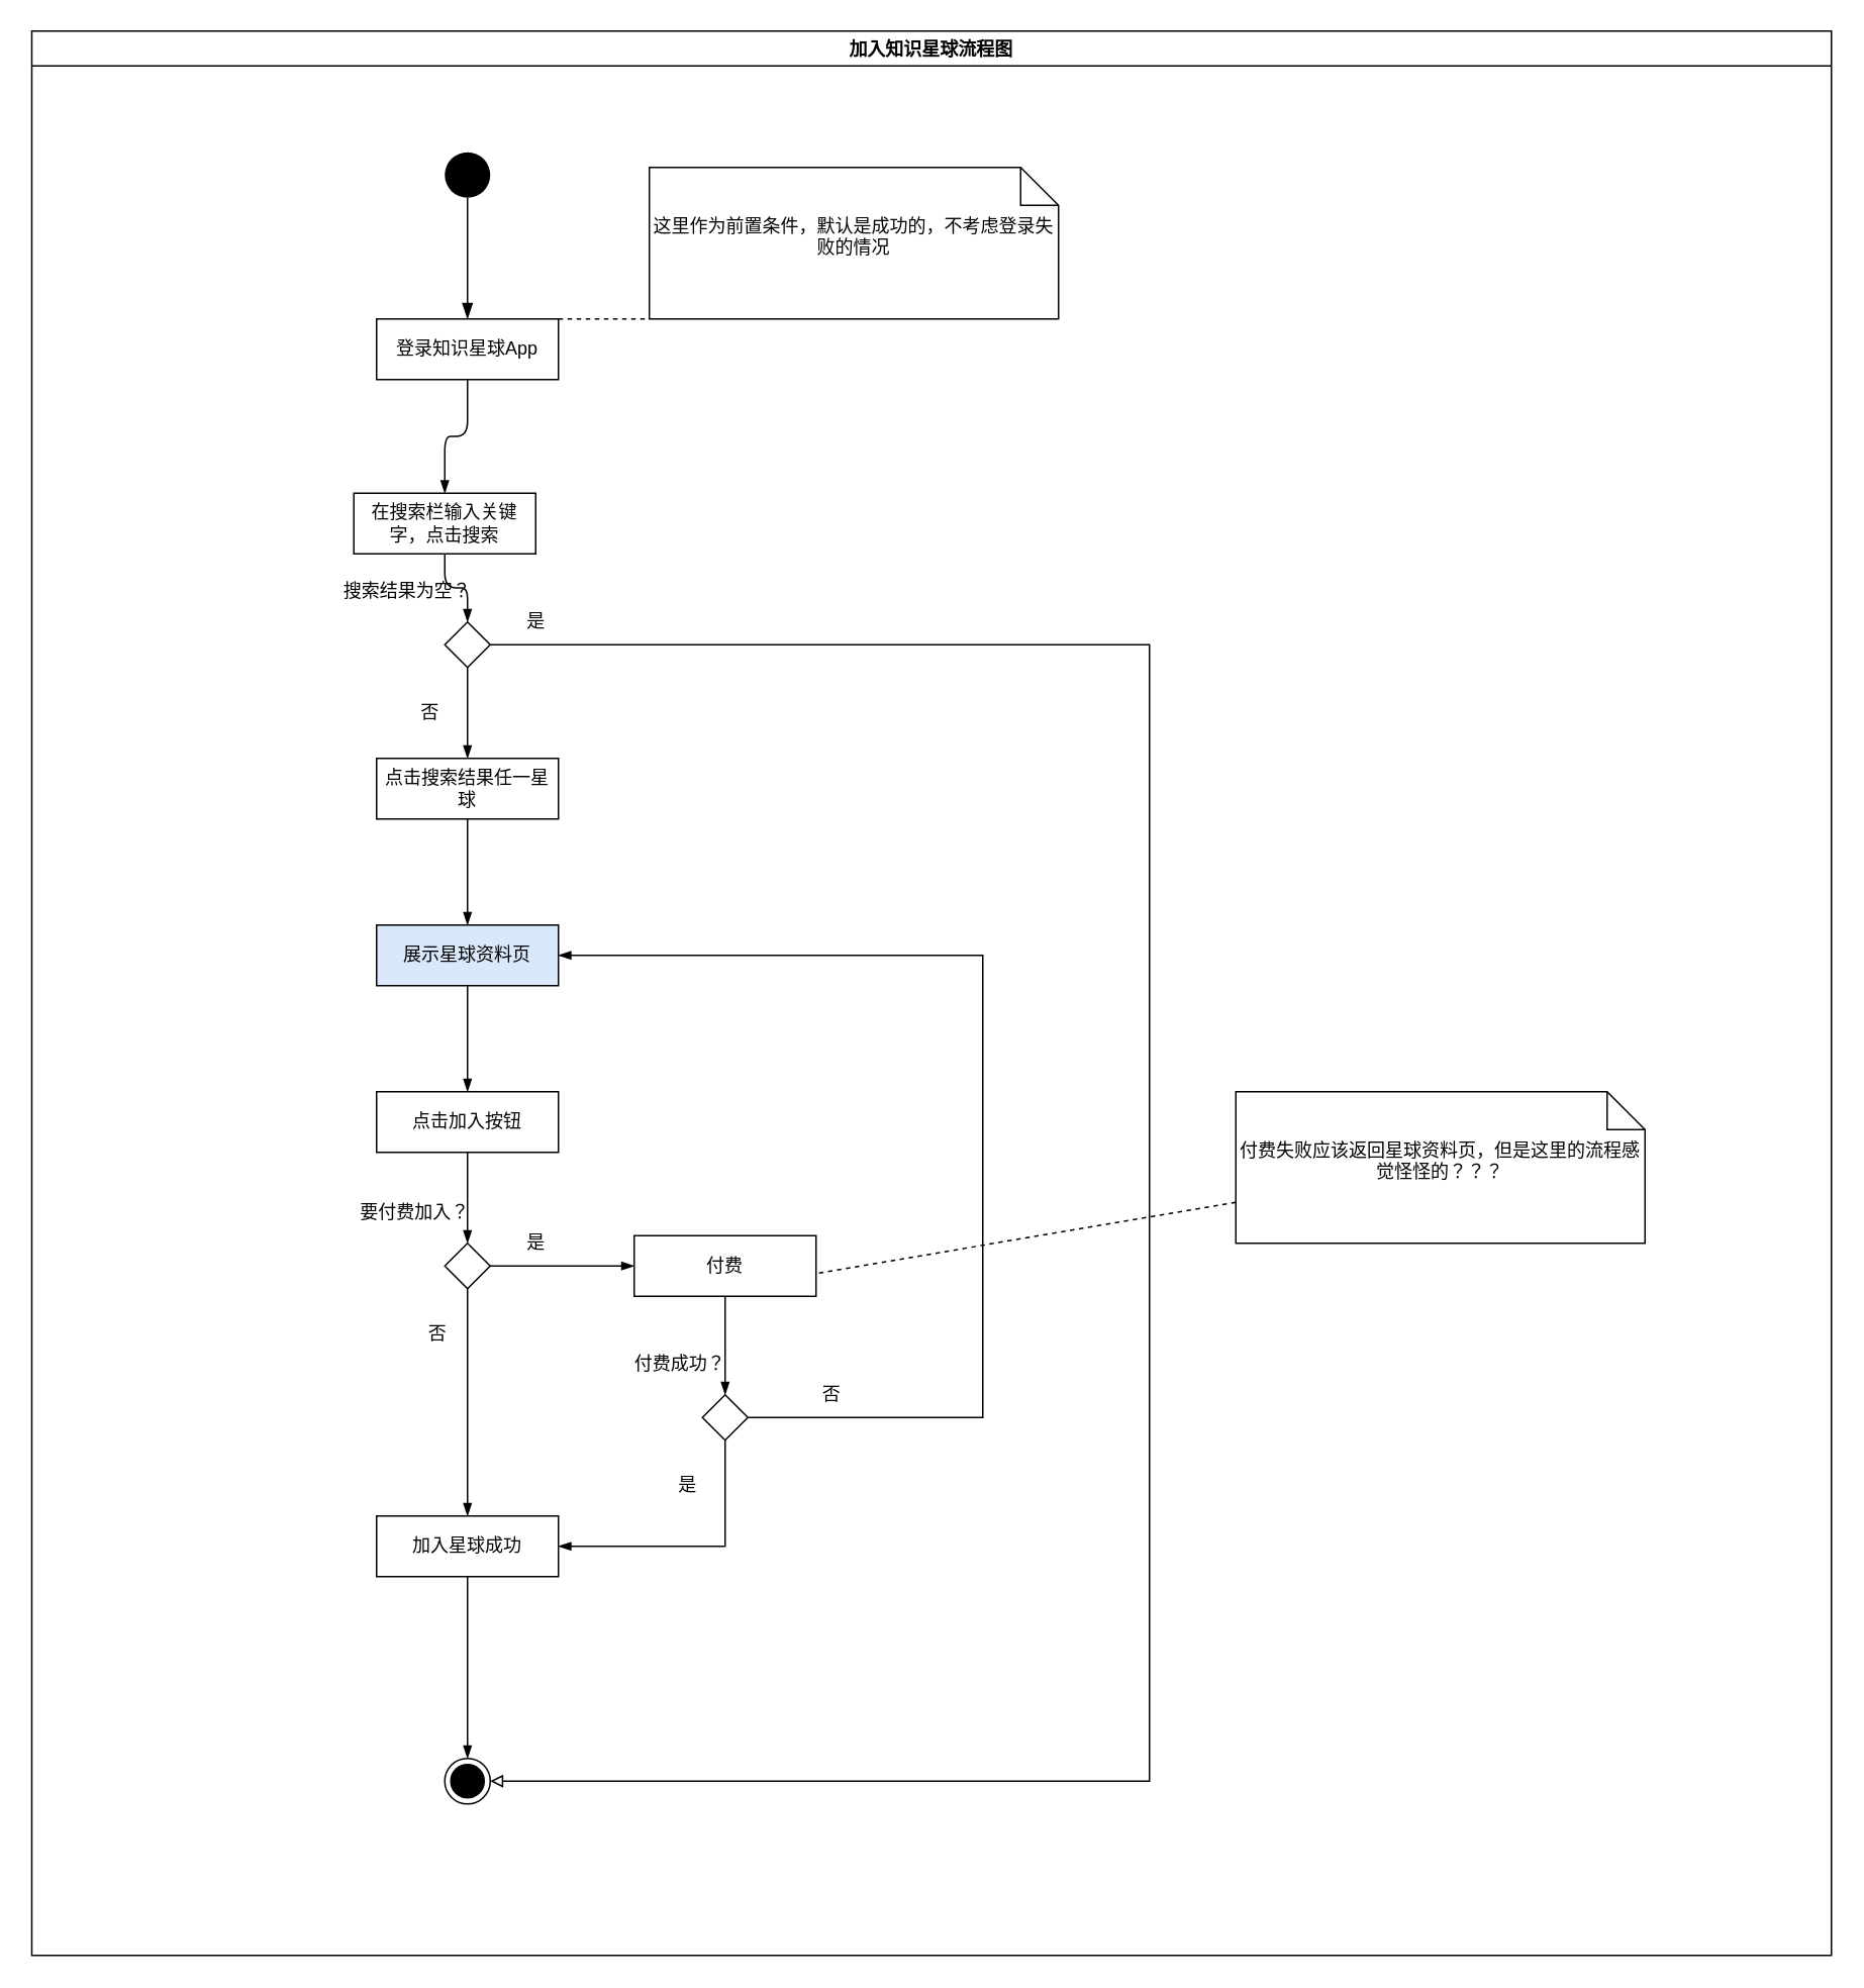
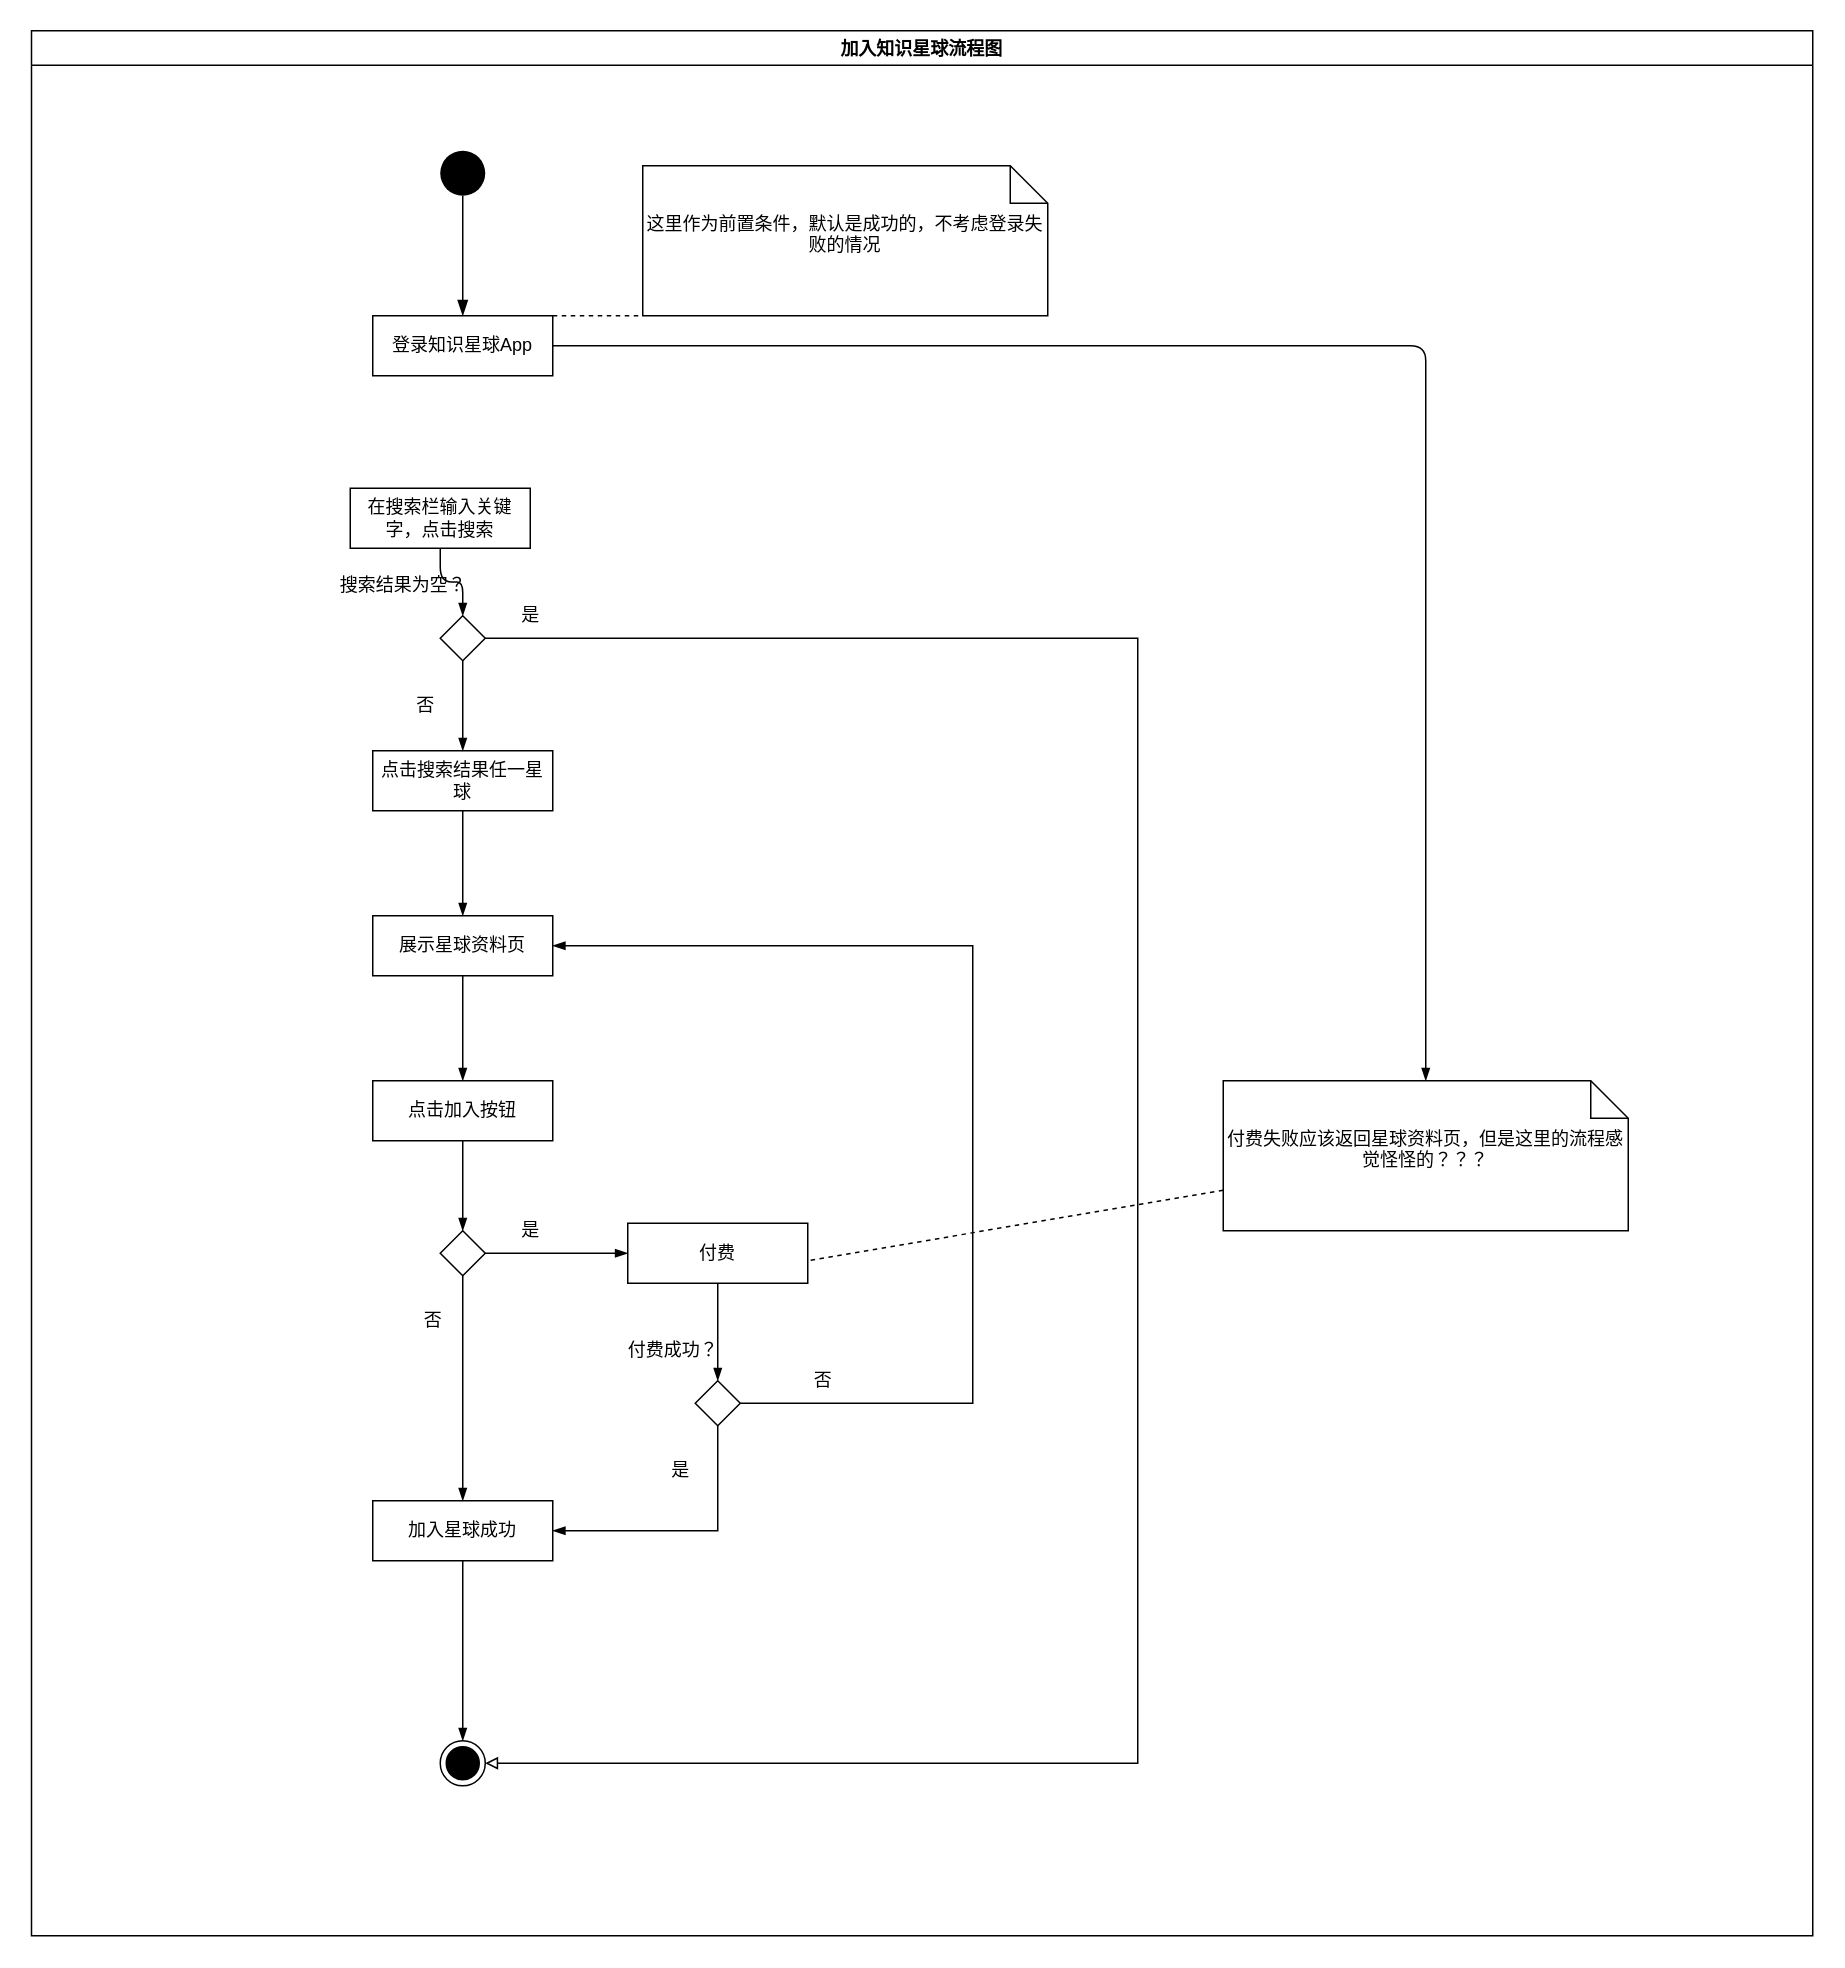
  <mxCell id="0" />
  <mxCell id="1" parent="0" />
  <mxCell id="2" value="加入知识星球流程图" style="swimlane;fillColor=#FFFFFF;shadow=0;swimlaneFillColor=default;" vertex="1" parent="1"><mxGeometry x="20.5" y="20" width="1187.5" height="1270" as="geometry" /></mxCell>
  <mxCell id="3" value="" style="group;" vertex="1" connectable="0" parent="1"><mxGeometry x="108" y="100" width="910" height="1190" as="geometry" /></mxCell>
  <mxCell id="4" value="登录知识星球App" style="whiteSpace=wrap;html=1;fontSize=12;glass=0;strokeWidth=1;shadow=0;" vertex="1" parent="3"><mxGeometry x="140" y="110" width="120" height="40" as="geometry" /></mxCell>
  <mxCell id="5" value="" style="ellipse;fillColor=#000000;strokeColor=none;" vertex="1" parent="3"><mxGeometry x="185" width="30" height="30" as="geometry" /></mxCell>
  <mxCell id="6" value="" style="html=1;jettySize=auto;orthogonalLoop=1;fontSize=11;endArrow=blockThin;endFill=1;endSize=8;strokeWidth=1;shadow=0;labelBackgroundColor=none;edgeStyle=orthogonalEdgeStyle;exitX=0.5;exitY=1;exitDx=0;exitDy=0;entryX=0.5;entryY=0;entryDx=0;entryDy=0;" edge="1" parent="3" source="5" target="4"><mxGeometry x="-21" y="-40" as="geometry"><mxPoint x="210" y="90" as="sourcePoint" /><mxPoint x="390" y="60" as="targetPoint" /></mxGeometry></mxCell>
  <mxCell id="7" style="edgeStyle=orthogonalEdgeStyle;orthogonalLoop=1;jettySize=auto;html=1;entryX=0.5;entryY=0;entryDx=0;entryDy=0;endArrow=blockThin;endFill=1;" edge="1" parent="3" source="8" target="21"><mxGeometry relative="1" as="geometry" /></mxCell>
  <mxCell id="8" value="在搜索栏输入关键字，点击搜索" style="whiteSpace=wrap;html=1;fontSize=12;glass=0;strokeWidth=1;shadow=0;" vertex="1" parent="3"><mxGeometry x="125" y="225" width="120" height="40" as="geometry" /></mxCell>
- <mxCell id="9" style="edgeStyle=orthogonalEdgeStyle;orthogonalLoop=1;jettySize=auto;html=1;entryX=0.5;entryY=0;entryDx=0;entryDy=0;strokeWidth=1;endArrow=blockThin;endFill=1;" edge="1" parent="3" source="4" target="8"><mxGeometry x="-21" y="-40" as="geometry" /></mxCell>
+ <mxCell id="9" style="edgeStyle=orthogonalEdgeStyle;orthogonalLoop=1;jettySize=auto;html=1;strokeWidth=1;endArrow=blockThin;endFill=1;" edge="1" parent="3" source="4" target="42"><mxGeometry x="-21" y="-40" as="geometry" /></mxCell>
  <mxCell id="10" value="点击搜索结果任一星球" style="whiteSpace=wrap;html=1;fontSize=12;glass=0;strokeWidth=1;shadow=0;" vertex="1" parent="3"><mxGeometry x="140" y="400" width="120" height="40" as="geometry" /></mxCell>
  <mxCell id="11" value="&lt;div&gt;这里作为前置条件，默认是成功的，不考虑登录失败的情况&lt;/div&gt;" style="shape=note2;boundedLbl=1;whiteSpace=wrap;html=1;size=25;verticalAlign=top;align=center;" vertex="1" parent="3"><mxGeometry x="320" y="10" width="270" height="100" as="geometry" /></mxCell>
  <mxCell id="12" value="" style="endArrow=none;dashed=1;html=1;entryX=0;entryY=1;entryDx=0;entryDy=0;entryPerimeter=0;exitX=1;exitY=0;exitDx=0;exitDy=0;" edge="1" parent="3" source="4" target="11"><mxGeometry x="-21" y="-40" width="50" height="50" as="geometry"><mxPoint x="250" y="120" as="sourcePoint" /><mxPoint x="300" y="70" as="targetPoint" /></mxGeometry></mxCell>
- <mxCell id="13" value="展示星球资料页" style="whiteSpace=wrap;html=1;fontSize=12;glass=0;strokeWidth=1;shadow=0;fillColor=#dae8fc;" vertex="1" parent="3"><mxGeometry x="140" y="510" width="120" height="40" as="geometry" /></mxCell>
+ <mxCell id="13" value="展示星球资料页" style="whiteSpace=wrap;html=1;fontSize=12;glass=0;strokeWidth=1;shadow=0;" vertex="1" parent="3"><mxGeometry x="140" y="510" width="120" height="40" as="geometry" /></mxCell>
  <mxCell id="14" style="edgeStyle=orthogonalEdgeStyle;orthogonalLoop=1;jettySize=auto;html=1;entryX=0.5;entryY=0;entryDx=0;entryDy=0;endArrow=blockThin;endFill=1;strokeWidth=1;" edge="1" parent="3" source="10" target="13"><mxGeometry x="-21" y="50" as="geometry" /></mxCell>
  <mxCell id="15" style="edgeStyle=orthogonalEdgeStyle;orthogonalLoop=1;jettySize=auto;html=1;entryX=0.5;entryY=0;entryDx=0;entryDy=0;endArrow=blockThin;endFill=1;" edge="1" parent="3" source="16" target="27"><mxGeometry relative="1" as="geometry" /></mxCell>
  <mxCell id="16" value="点击加入按钮" style="whiteSpace=wrap;html=1;fontSize=12;glass=0;strokeWidth=1;shadow=0;" vertex="1" parent="3"><mxGeometry x="140" y="620" width="120" height="40" as="geometry" /></mxCell>
  <mxCell id="17" style="edgeStyle=orthogonalEdgeStyle;orthogonalLoop=1;jettySize=auto;html=1;entryX=0.5;entryY=0;entryDx=0;entryDy=0;endArrow=blockThin;endFill=1;strokeWidth=1;" edge="1" parent="3" source="13" target="16"><mxGeometry x="-21" y="50" as="geometry" /></mxCell>
  <mxCell id="18" style="edgeStyle=elbowEdgeStyle;orthogonalLoop=1;jettySize=auto;html=1;entryX=1;entryY=0.5;entryDx=0;entryDy=0;endArrow=block;endFill=0;strokeWidth=1;exitX=1;exitY=0.5;exitDx=0;exitDy=0;rounded=0;" edge="1" parent="3" target="19" source="21"><mxGeometry x="-21" y="-40" as="geometry"><Array as="points"><mxPoint x="650" y="790" /><mxPoint x="550" y="620" /></Array><mxPoint x="460" y="870" as="sourcePoint" /></mxGeometry></mxCell>
  <mxCell id="19" value="" style="ellipse;html=1;shape=endState;fillColor=#000000;strokeColor=#000000;" vertex="1" parent="3"><mxGeometry x="185" y="1060" width="30" height="30" as="geometry" /></mxCell>
  <mxCell id="20" style="edgeStyle=orthogonalEdgeStyle;orthogonalLoop=1;jettySize=auto;html=1;entryX=0.5;entryY=0;entryDx=0;entryDy=0;endArrow=blockThin;endFill=1;" edge="1" parent="3" source="21" target="10"><mxGeometry relative="1" as="geometry" /></mxCell>
  <mxCell id="21" value="" style="rhombus;" vertex="1" parent="3"><mxGeometry x="185" y="310" width="30" height="30" as="geometry" /></mxCell>
  <mxCell id="22" value="搜索结果为空？" style="text;html=1;align=center;verticalAlign=middle;resizable=0;points=[];autosize=1;strokeColor=none;fillColor=none;" vertex="1" parent="3"><mxGeometry x="110" y="280" width="100" height="20" as="geometry" /></mxCell>
  <mxCell id="23" value="否" style="text;html=1;align=center;verticalAlign=middle;resizable=0;points=[];autosize=1;strokeColor=none;fillColor=none;" vertex="1" parent="3"><mxGeometry x="160" y="360" width="30" height="20" as="geometry" /></mxCell>
  <mxCell id="24" value="是" style="text;html=1;align=center;verticalAlign=middle;resizable=0;points=[];autosize=1;strokeColor=none;fillColor=none;" vertex="1" parent="3"><mxGeometry x="230" y="300" width="30" height="20" as="geometry" /></mxCell>
  <mxCell id="25" style="edgeStyle=orthogonalEdgeStyle;orthogonalLoop=1;jettySize=auto;html=1;entryX=0;entryY=0.5;entryDx=0;entryDy=0;endArrow=blockThin;endFill=1;" edge="1" parent="3" source="27" target="30"><mxGeometry relative="1" as="geometry" /></mxCell>
  <mxCell id="26" style="edgeStyle=orthogonalEdgeStyle;orthogonalLoop=1;jettySize=auto;html=1;entryX=0.5;entryY=0;entryDx=0;entryDy=0;endArrow=blockThin;endFill=1;" edge="1" parent="3" source="27" target="36"><mxGeometry relative="1" as="geometry" /></mxCell>
  <mxCell id="27" value="" style="rhombus;" vertex="1" parent="3"><mxGeometry x="185" y="720" width="30" height="30" as="geometry" /></mxCell>
- <mxCell id="28" value="要付费加入？" style="text;html=1;align=center;verticalAlign=middle;resizable=0;points=[];autosize=1;strokeColor=none;fillColor=none;" vertex="1" parent="3"><mxGeometry x="120" y="690" width="90" height="20" as="geometry" /></mxCell>
  <mxCell id="29" style="edgeStyle=orthogonalEdgeStyle;orthogonalLoop=1;jettySize=auto;html=1;entryX=0.5;entryY=0;entryDx=0;entryDy=0;endArrow=blockThin;endFill=1;" edge="1" parent="3" source="30" target="33"><mxGeometry relative="1" as="geometry" /></mxCell>
  <mxCell id="30" value="付费" style="whiteSpace=wrap;html=1;fontSize=12;glass=0;strokeWidth=1;shadow=0;" vertex="1" parent="3"><mxGeometry x="310" y="715" width="120" height="40" as="geometry" /></mxCell>
  <mxCell id="31" value="是" style="text;html=1;align=center;verticalAlign=middle;resizable=0;points=[];autosize=1;strokeColor=none;fillColor=none;" vertex="1" parent="3"><mxGeometry x="230" y="710" width="30" height="20" as="geometry" /></mxCell>
  <mxCell id="32" style="edgeStyle=elbowEdgeStyle;orthogonalLoop=1;jettySize=auto;html=1;entryX=1;entryY=0.5;entryDx=0;entryDy=0;endArrow=blockThin;endFill=1;rounded=0;" edge="1" parent="3" source="33" target="13"><mxGeometry relative="1" as="geometry"><Array as="points"><mxPoint x="540" y="680" /></Array></mxGeometry></mxCell>
  <mxCell id="33" value="" style="rhombus;" vertex="1" parent="3"><mxGeometry x="355" y="820" width="30" height="30" as="geometry" /></mxCell>
  <mxCell id="34" value="付费成功？" style="text;html=1;align=center;verticalAlign=middle;resizable=0;points=[];autosize=1;strokeColor=none;fillColor=none;" vertex="1" parent="3"><mxGeometry x="300" y="790" width="80" height="20" as="geometry" /></mxCell>
  <mxCell id="35" style="edgeStyle=orthogonalEdgeStyle;orthogonalLoop=1;jettySize=auto;html=1;endArrow=blockThin;endFill=1;" edge="1" parent="3" source="36" target="19"><mxGeometry relative="1" as="geometry" /></mxCell>
  <mxCell id="36" value="加入星球成功" style="whiteSpace=wrap;html=1;fontSize=12;glass=0;strokeWidth=1;shadow=0;" vertex="1" parent="3"><mxGeometry x="140" y="900" width="120" height="40" as="geometry" /></mxCell>
  <mxCell id="37" value="否" style="text;html=1;align=center;verticalAlign=middle;resizable=0;points=[];autosize=1;strokeColor=none;fillColor=none;" vertex="1" parent="3"><mxGeometry x="165" y="770" width="30" height="20" as="geometry" /></mxCell>
  <mxCell id="38" value="是" style="text;html=1;align=center;verticalAlign=middle;resizable=0;points=[];autosize=1;strokeColor=none;fillColor=none;" vertex="1" parent="3"><mxGeometry x="330" y="870" width="30" height="20" as="geometry" /></mxCell>
  <mxCell id="39" style="edgeStyle=elbowEdgeStyle;orthogonalLoop=1;jettySize=auto;html=1;endArrow=blockThin;endFill=1;exitX=0.5;exitY=1;exitDx=0;exitDy=0;rounded=0;" edge="1" parent="1" source="33"><mxGeometry relative="1" as="geometry"><mxPoint x="368" y="1020" as="targetPoint" /><Array as="points"><mxPoint x="478" y="990" /></Array></mxGeometry></mxCell>
  <mxCell id="40" value="否" style="text;html=1;align=center;verticalAlign=middle;resizable=0;points=[];autosize=1;strokeColor=none;fillColor=none;" vertex="1" parent="1"><mxGeometry x="533" y="910" width="30" height="20" as="geometry" /></mxCell>
  <mxCell id="41" style="orthogonalLoop=1;jettySize=auto;html=1;endArrow=none;endFill=0;dashed=1;" edge="1" parent="1" source="42"><mxGeometry relative="1" as="geometry"><mxPoint x="538" y="840" as="targetPoint" /></mxGeometry></mxCell>
  <mxCell id="42" value="&lt;div&gt;付费失败应该返回星球资料页，但是这里的流程感觉怪怪的？？？&lt;/div&gt;" style="shape=note2;boundedLbl=1;whiteSpace=wrap;html=1;size=25;verticalAlign=top;align=center;" vertex="1" parent="1"><mxGeometry x="815" y="720" width="270" height="100" as="geometry" /></mxCell>
